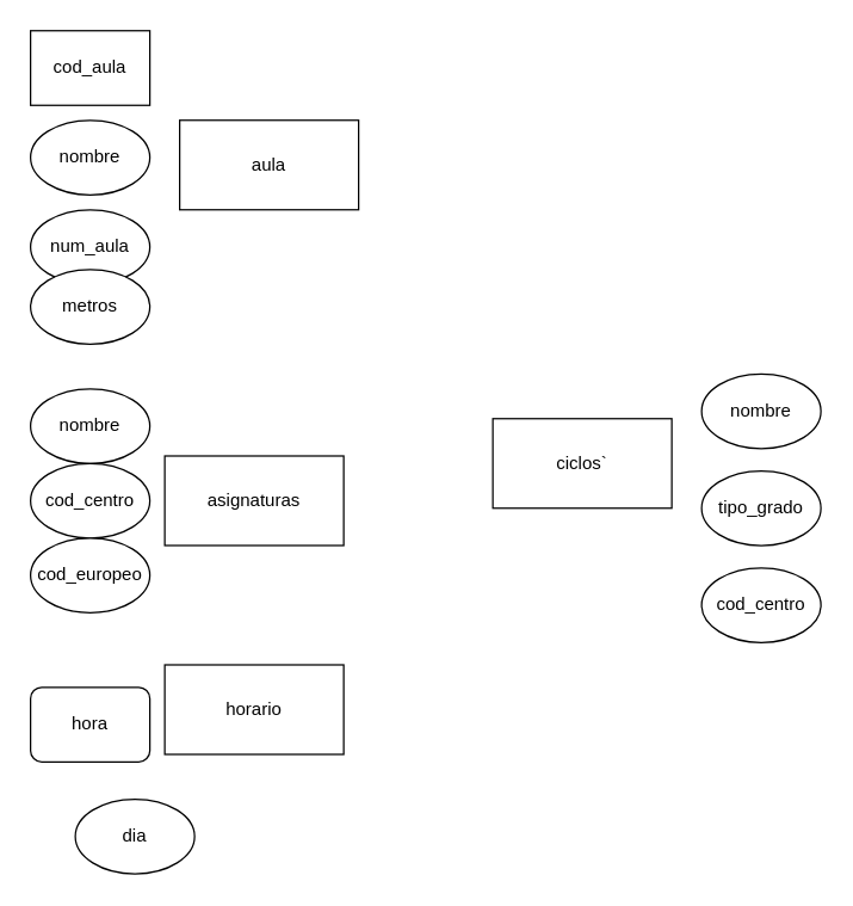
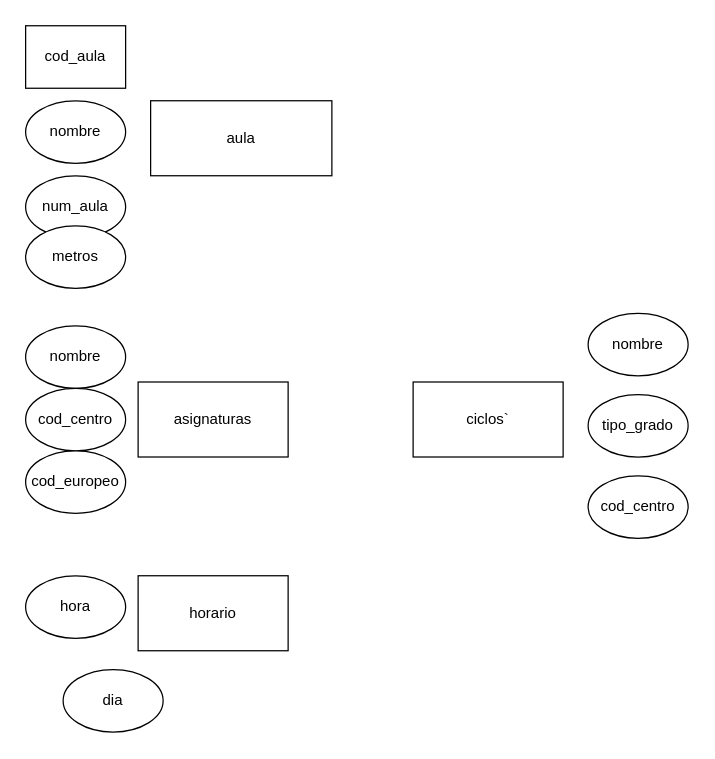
  <mxCell id="0" />
  <mxCell id="1" parent="0" />
  <mxCell id="2" value="asignaturas" style="rounded=0;whiteSpace=wrap;html=1;" vertex="1" parent="1"><mxGeometry x="110" y="305" width="120" height="60" as="geometry" /></mxCell>
  <mxCell id="3" value="nombre" style="ellipse;whiteSpace=wrap;html=1;" vertex="1" parent="1"><mxGeometry x="20" y="260" width="80" height="50" as="geometry" /></mxCell>
  <mxCell id="4" value="cod_centro" style="ellipse;whiteSpace=wrap;html=1;" vertex="1" parent="1"><mxGeometry x="20" y="310" width="80" height="50" as="geometry" /></mxCell>
  <mxCell id="5" value="cod_europeo" style="ellipse;whiteSpace=wrap;html=1;" vertex="1" parent="1"><mxGeometry x="20" y="360" width="80" height="50" as="geometry" /></mxCell>
- <mxCell id="6" value="ciclos`" style="rounded=0;whiteSpace=wrap;html=1;" vertex="1" parent="1"><mxGeometry x="330" y="280" width="120" height="60" as="geometry" /></mxCell>
+ <mxCell id="6" value="ciclos`" style="rounded=0;whiteSpace=wrap;html=1;" vertex="1" parent="1"><mxGeometry x="330" y="305" width="120" height="60" as="geometry" /></mxCell>
  <mxCell id="7" value="nombre" style="ellipse;whiteSpace=wrap;html=1;" vertex="1" parent="1"><mxGeometry x="470" y="250" width="80" height="50" as="geometry" /></mxCell>
  <mxCell id="8" value="tipo_grado" style="ellipse;whiteSpace=wrap;html=1;" vertex="1" parent="1"><mxGeometry x="470" y="315" width="80" height="50" as="geometry" /></mxCell>
  <mxCell id="9" value="cod_centro" style="ellipse;whiteSpace=wrap;html=1;" vertex="1" parent="1"><mxGeometry x="470" y="380" width="80" height="50" as="geometry" /></mxCell>
- <mxCell id="10" value="horario" style="rounded=0;whiteSpace=wrap;html=1;" vertex="1" parent="1"><mxGeometry x="110" y="445" width="120" height="60" as="geometry" /></mxCell>
- <mxCell id="11" value="hora" style="whiteSpace=wrap;html=1;rounded=1;" vertex="1" parent="1"><mxGeometry x="20" y="460" width="80" height="50" as="geometry" /></mxCell>
+ <mxCell id="10" value="horario" style="rounded=0;whiteSpace=wrap;html=1;" vertex="1" parent="1"><mxGeometry x="110" y="460" width="120" height="60" as="geometry" /></mxCell>
+ <mxCell id="11" value="hora" style="ellipse;whiteSpace=wrap;html=1;" vertex="1" parent="1"><mxGeometry x="20" y="460" width="80" height="50" as="geometry" /></mxCell>
  <mxCell id="12" value="dia" style="ellipse;whiteSpace=wrap;html=1;" vertex="1" parent="1"><mxGeometry x="50" y="535" width="80" height="50" as="geometry" /></mxCell>
- <mxCell id="13" value="aula" style="rounded=0;whiteSpace=wrap;html=1;" vertex="1" parent="1"><mxGeometry x="120" y="80" width="120" height="60" as="geometry" /></mxCell>
+ <mxCell id="13" value="aula" style="rounded=0;whiteSpace=wrap;html=1;" vertex="1" parent="1"><mxGeometry x="120" y="80" width="145" height="60" as="geometry" /></mxCell>
  <mxCell id="14" value="cod_aula" style="whiteSpace=wrap;html=1;rounded=0;" vertex="1" parent="1"><mxGeometry x="20" y="20" width="80" height="50" as="geometry" /></mxCell>
  <mxCell id="15" value="nombre" style="ellipse;whiteSpace=wrap;html=1;" vertex="1" parent="1"><mxGeometry x="20" y="80" width="80" height="50" as="geometry" /></mxCell>
  <mxCell id="16" value="num_aula" style="ellipse;whiteSpace=wrap;html=1;" vertex="1" parent="1"><mxGeometry x="20" y="140" width="80" height="50" as="geometry" /></mxCell>
  <mxCell id="17" value="metros" style="ellipse;whiteSpace=wrap;html=1;" vertex="1" parent="1"><mxGeometry x="20" y="180" width="80" height="50" as="geometry" /></mxCell>
